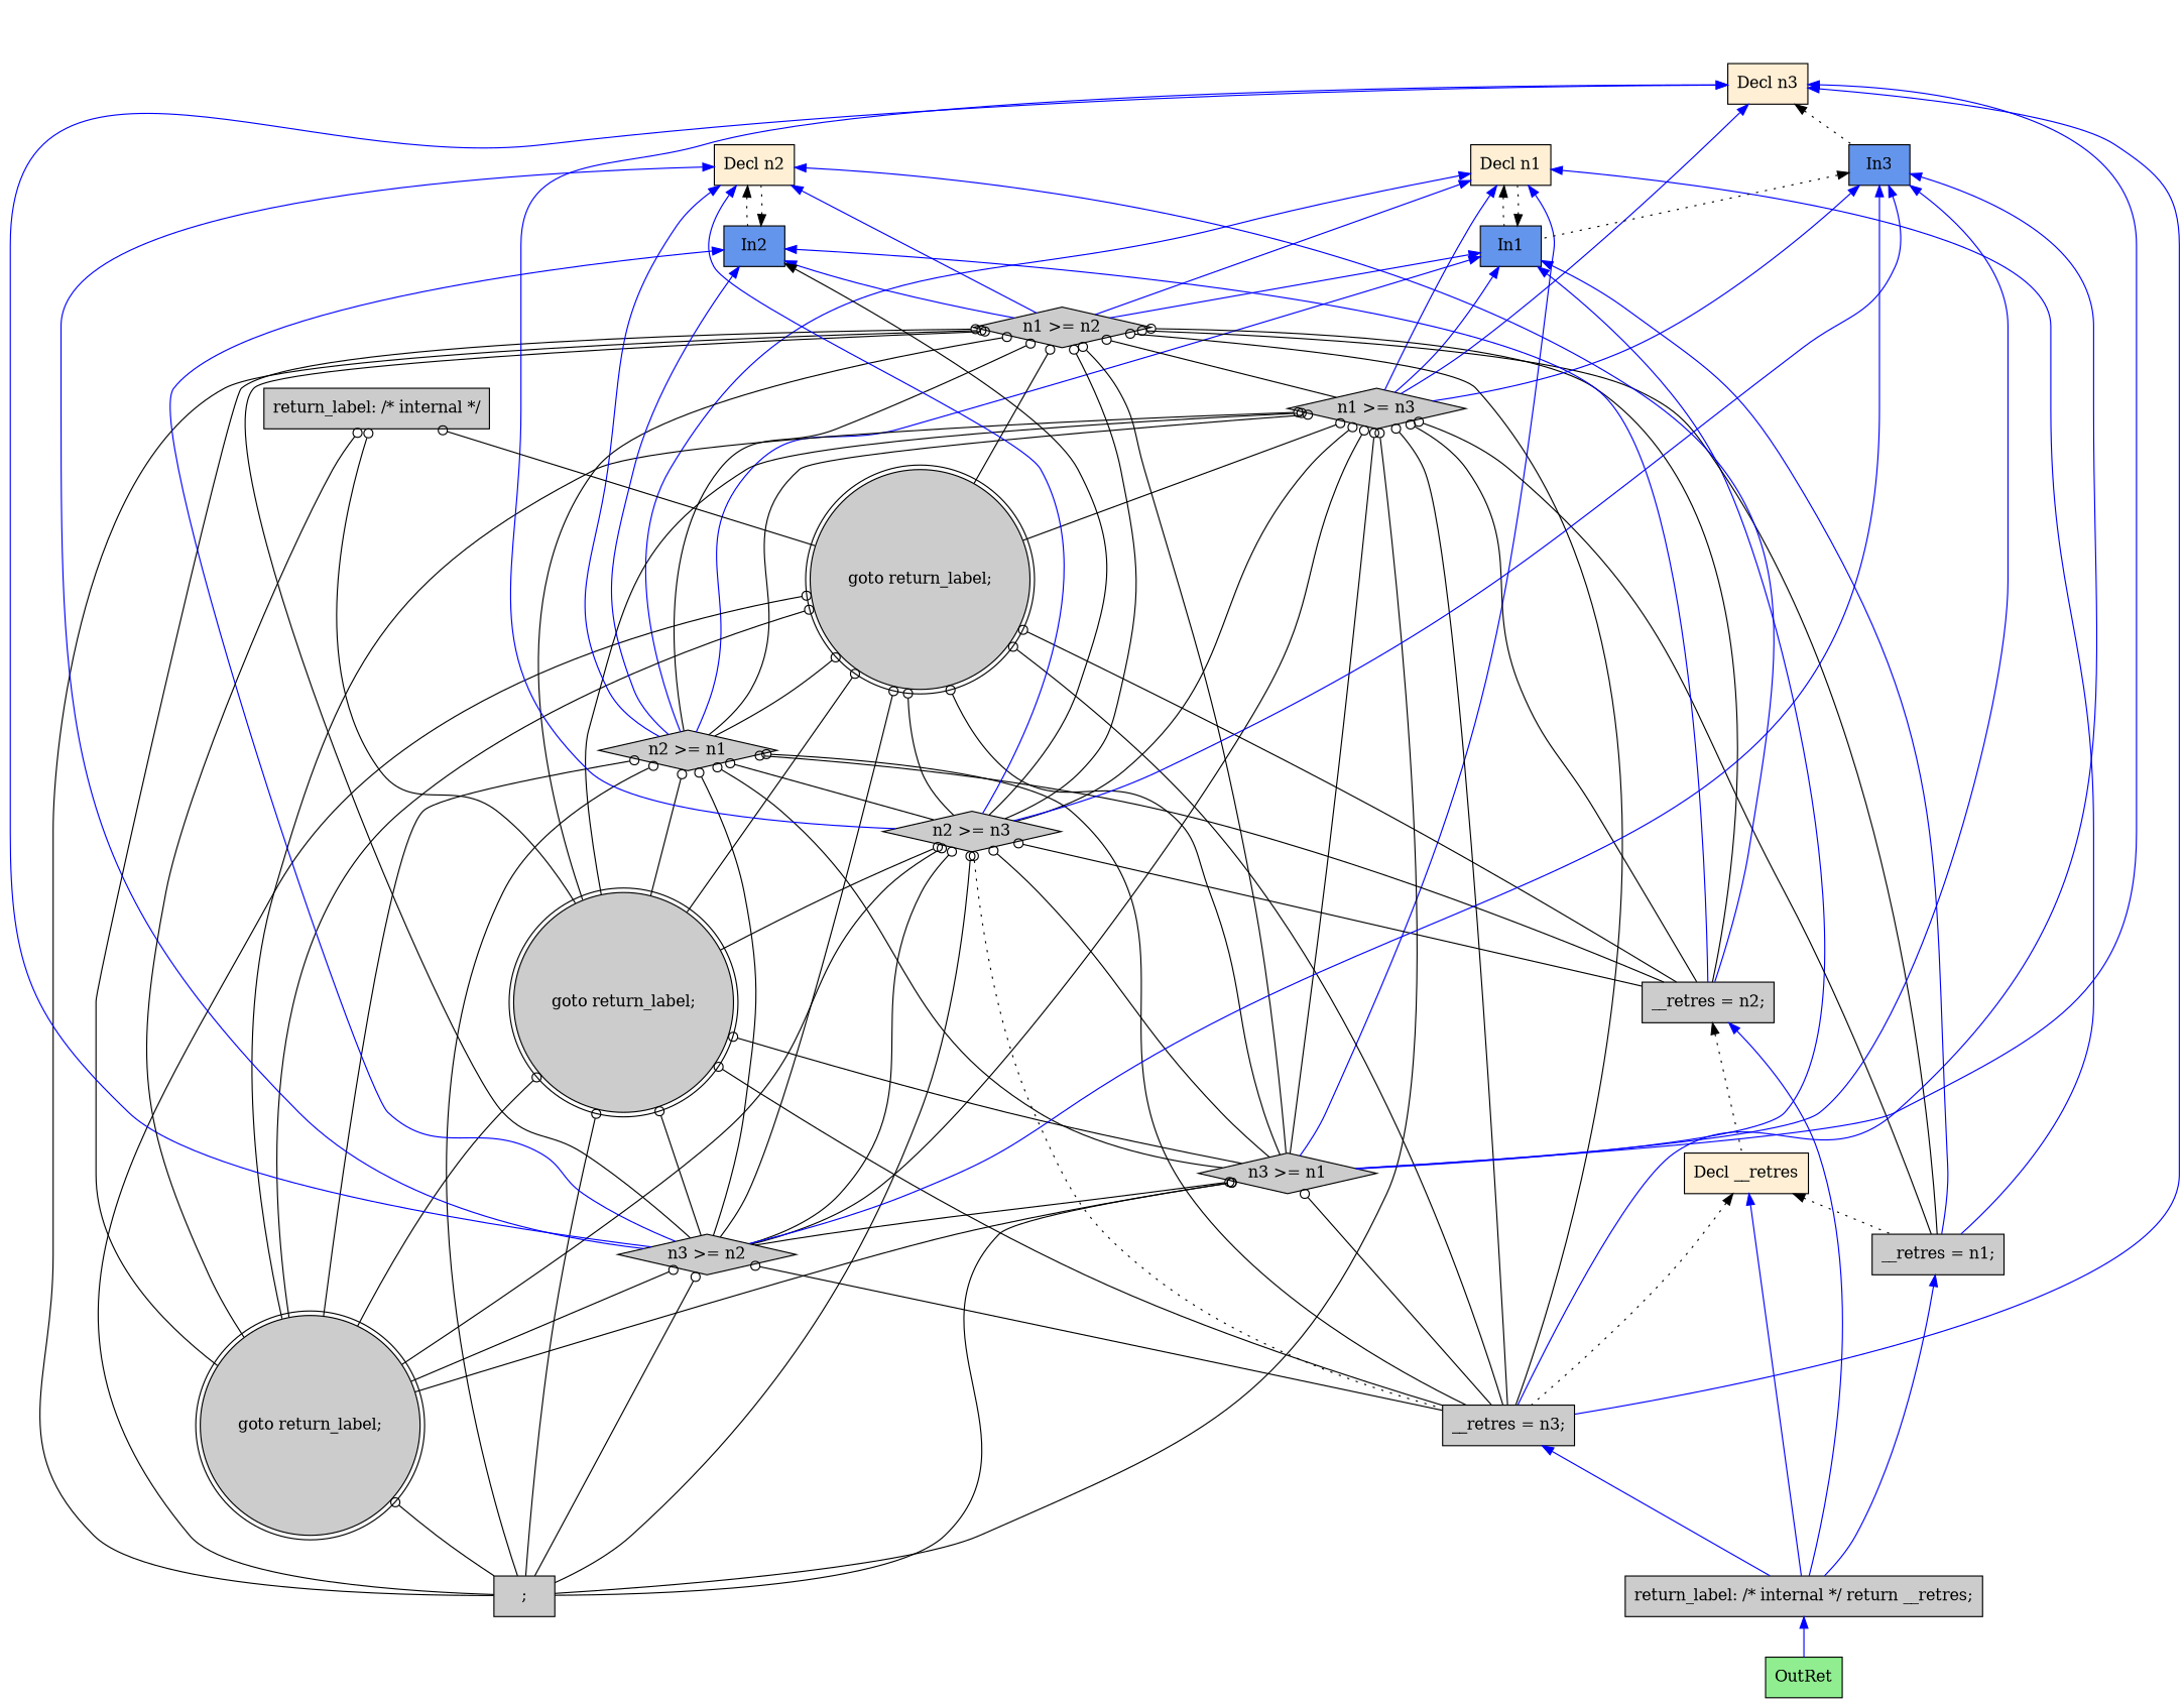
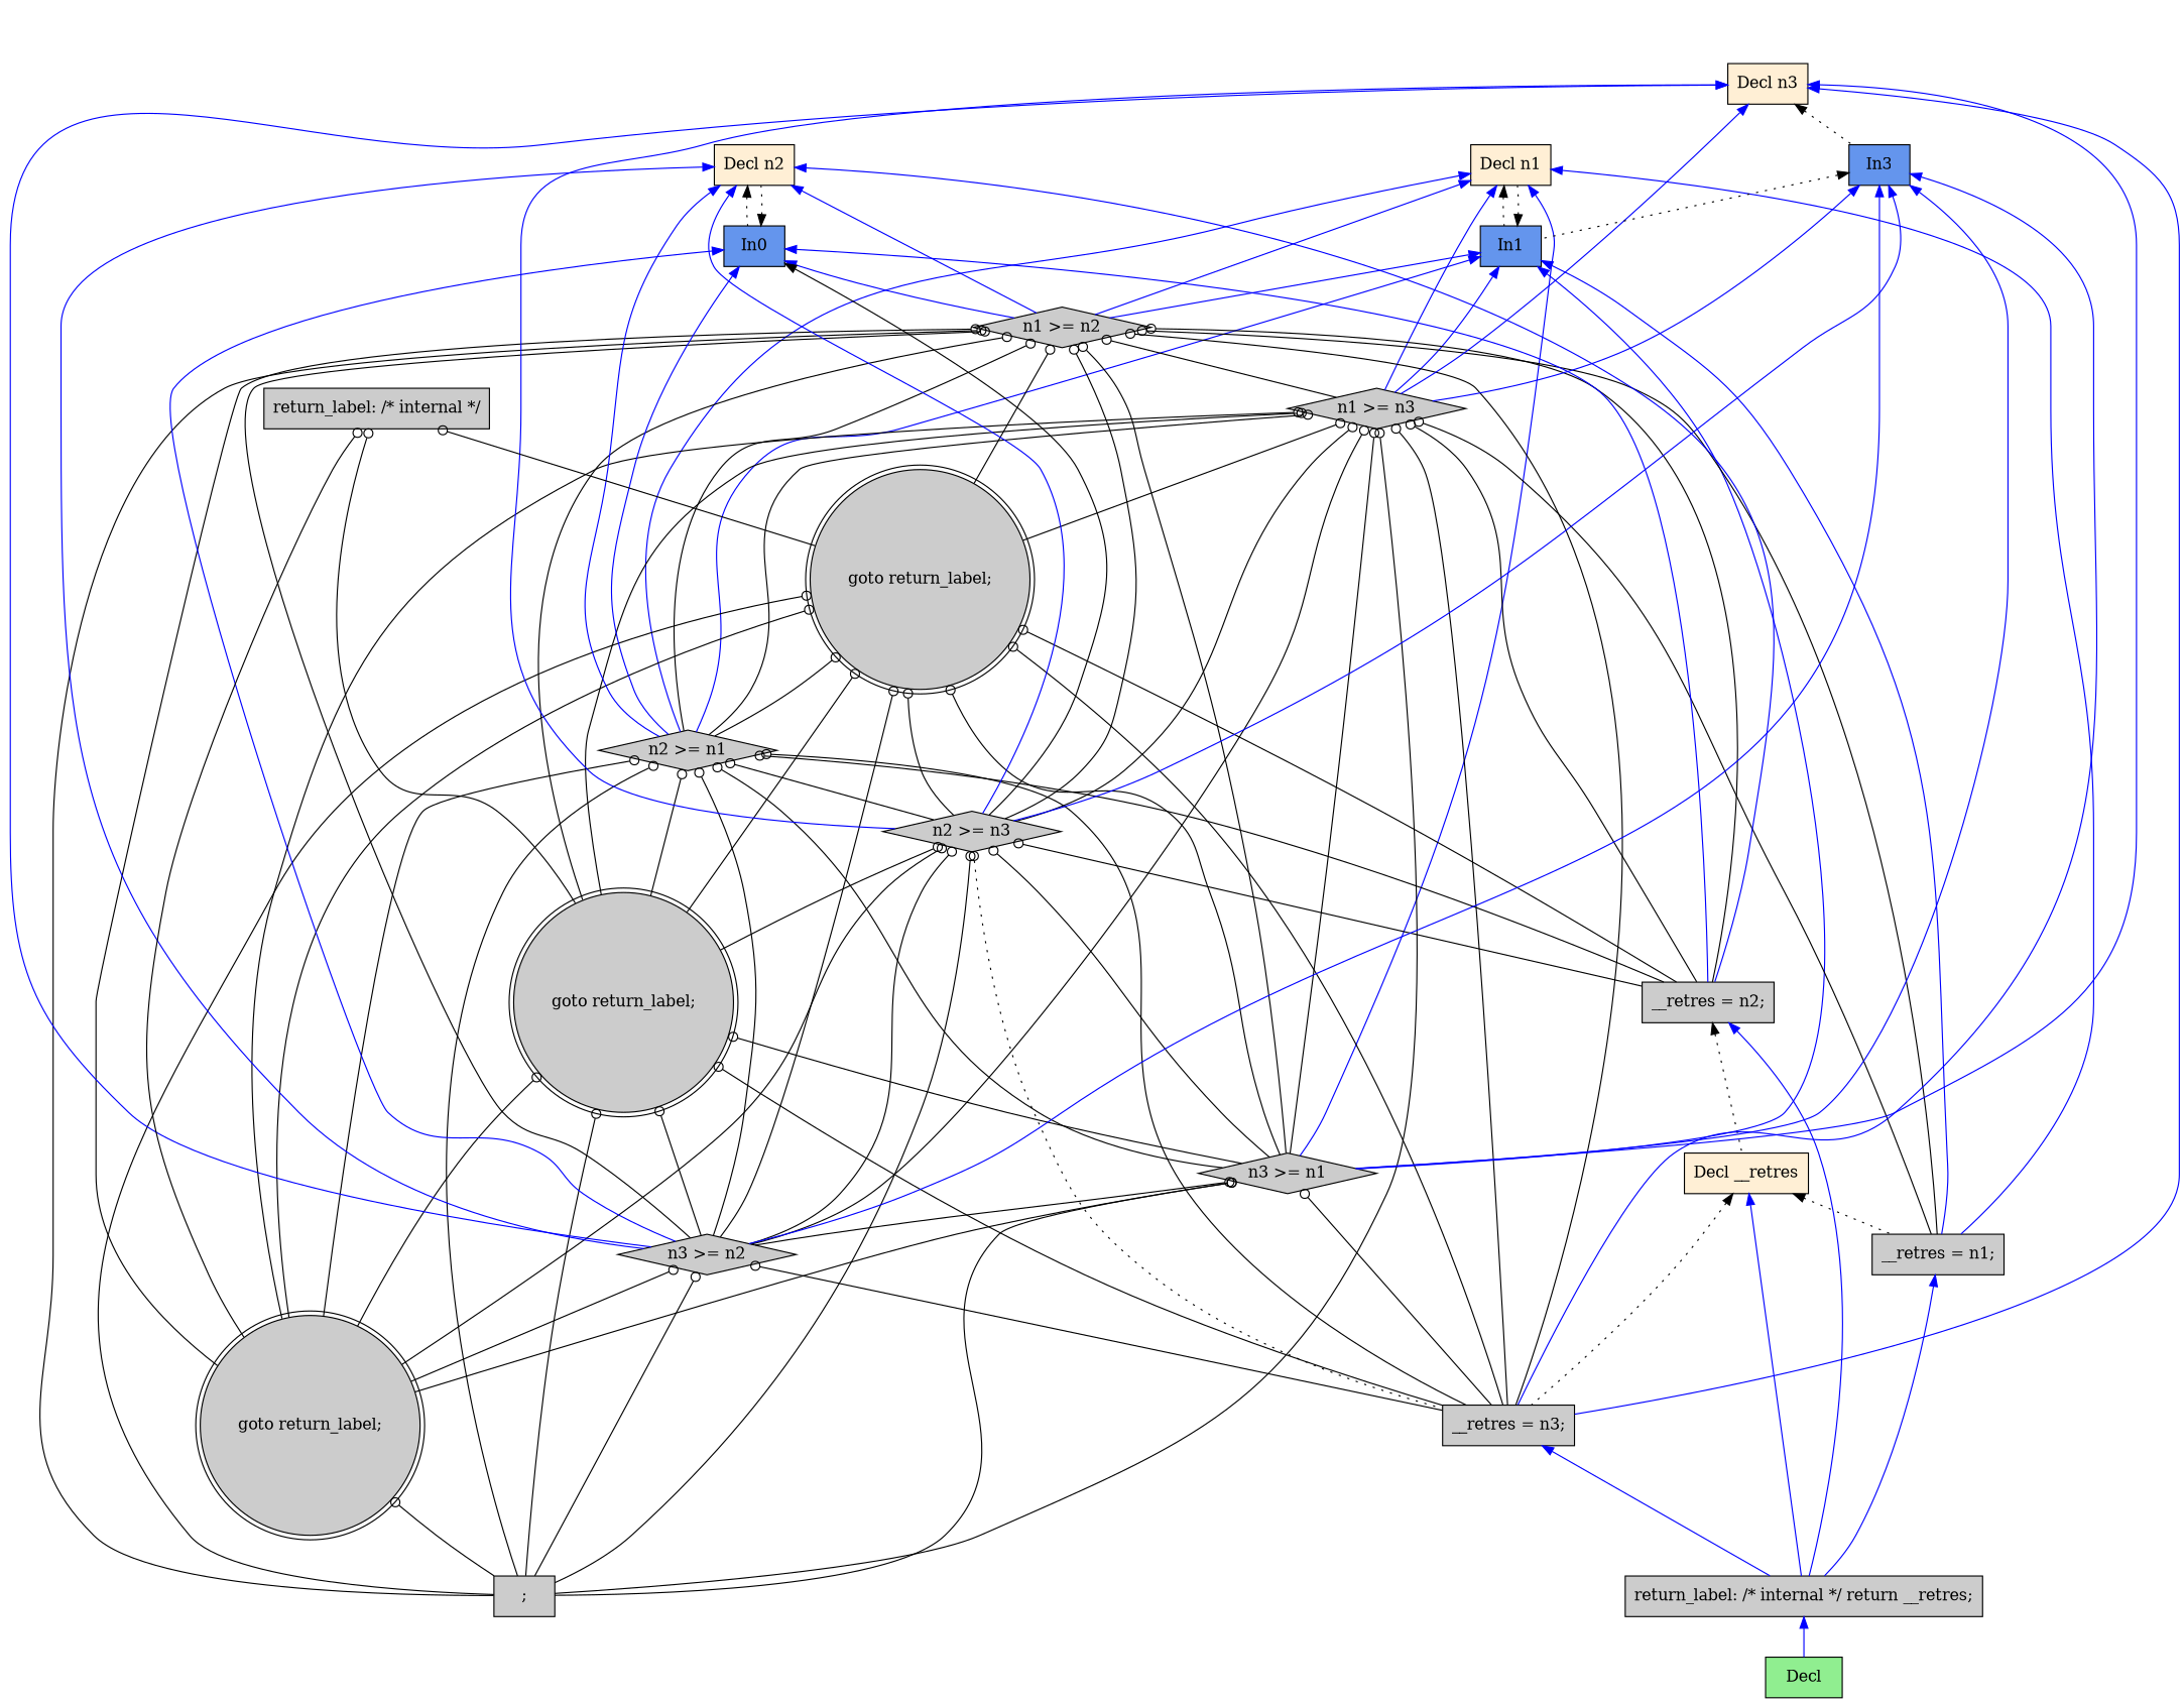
  digraph {
    rankdir=TB
    node [fillcolor="#CCCCCC" shape=box style=filled]
    edge [color="#000000" dir=back arrowtail=odot]
    n1 [fillcolor="#FFEFD5" label="Decl n1"]
    n2 [fillcolor="#6495ED" label=In1]
    n3 [label="n1 >= n2" shape=diamond]
    n4 [label="n1 >= n3" shape=diamond]
    n5 [label="n2 >= n1" shape=diamond]
    n6 [label="__retres = n1;"]
    n7 [label="n3 >= n1" shape=diamond]
    n8 [label="n2 >= n3" shape=diamond]
    n9 [label="__retres = n2;"]
    n10 [label="n3 >= n2" shape=diamond]
    n11 [label="__retres = n3;"]
    n12 [label="goto return_label;" shape=doublecircle]
    n13 [label=";"]
    n14 [label="goto return_label;" shape=doublecircle]
    n15 [label="goto return_label;" shape=doublecircle]
    n16 [label="return_label: /* internal */ return __retres;"]
    n17 [fillcolor="#FFEFD5" label="Decl n2"]
-   n18 [fillcolor="#6495ED" label=In2]
+   n18 [fillcolor="#6495ED" label=In0]
    n19 [fillcolor="#FFEFD5" label="Decl __retres"]
    n20 [fillcolor="#FFEFD5" label="Decl n3"]
    n21 [fillcolor="#6495ED" label=In3]
-   n22 [fillcolor="#90EE90" label=OutRet]
+   n22 [fillcolor="#90EE90" label=Decl]
    n23 [label="return_label: /* internal */"]
    n1 -> n2 [style=dotted arrowtail=""]
    n1 -> n3 [color="#0000FF" arrowtail=""]
    n1 -> n4 [color="#0000FF" arrowtail=""]
    n1 -> n5 [color="#0000FF" arrowtail=""]
    n1 -> n6 [color="#0000FF" arrowtail=""]
    n1 -> n7 [color="#0000FF" arrowtail=""]
    n2 -> n1 [style=dotted arrowtail=""]
    n2 -> n3 [color="#0000FF" arrowtail=""]
    n2 -> n4 [color="#0000FF" arrowtail=""]
    n2 -> n5 [color="#0000FF" arrowtail=""]
    n2 -> n6 [color="#0000FF" arrowtail=""]
    n2 -> n7 [color="#0000FF" arrowtail=""]
    n3 -> n4
    n3 -> n5
    n3 -> n6
    n3 -> n7
    n3 -> n8
    n3 -> n9
    n3 -> n10
    n3 -> n11
    n3 -> n12
    n3 -> n13
    n3 -> n14
    n3 -> n15
    n4 -> n5
    n4 -> n6
    n4 -> n7
    n4 -> n8
    n4 -> n9
    n4 -> n10
    n4 -> n11
    n4 -> n12
    n4 -> n13
    n4 -> n14
    n4 -> n15
    n5 -> n7
    n5 -> n8
    n5 -> n9
    n5 -> n10
    n5 -> n11
    n5 -> n13
    n5 -> n14
    n5 -> n15
    n6 -> n16 [color="#0000FF" arrowtail=""]
    n7 -> n10
    n7 -> n11
    n7 -> n13
    n7 -> n15
    n8 -> n7
    n8 -> n9
    n8 -> n10
    n8 -> n11 [style=dotted]
    n8 -> n13
    n8 -> n14
    n8 -> n15
    n9 -> n16 [color="#0000FF" arrowtail=""]
    n9 -> n19 [style=dotted arrowtail=""]
    n10 -> n11
    n10 -> n13
    n10 -> n15
    n11 -> n16 [color="#0000FF" arrowtail=""]
    n12 -> n5
    n12 -> n7
    n12 -> n8
    n12 -> n9
    n12 -> n10
    n12 -> n11
    n12 -> n13
    n12 -> n14
    n12 -> n15
    n14 -> n7
    n14 -> n10
    n14 -> n11
    n14 -> n13
    n14 -> n15
    n15 -> n13
    n16 -> n22 [color="#0000FF" arrowtail=""]
    n17 -> n3 [color="#0000FF" arrowtail=""]
    n17 -> n5 [color="#0000FF" arrowtail=""]
    n17 -> n8 [color="#0000FF" arrowtail=""]
    n17 -> n9 [color="#0000FF" arrowtail=""]
    n17 -> n10 [color="#0000FF" arrowtail=""]
    n17 -> n18 [style=dotted arrowtail=""]
    n18 -> n3 [color="#0000FF" arrowtail=""]
    n18 -> n5 [color="#0000FF" arrowtail=""]
    n18 -> n8 [arrowtail=""]
    n18 -> n9 [color="#0000FF" arrowtail=""]
    n18 -> n10 [color="#0000FF" arrowtail=""]
    n18 -> n17 [style=dotted arrowtail=""]
    n19 -> n6 [style=dotted arrowtail=""]
    n19 -> n11 [style=dotted arrowtail=""]
    n19 -> n16 [color="#0000FF" arrowtail=""]
    n20 -> n4 [color="#0000FF" arrowtail=""]
    n20 -> n7 [color="#0000FF" arrowtail=""]
    n20 -> n8 [color="#0000FF" arrowtail=""]
    n20 -> n10 [color="#0000FF" arrowtail=""]
    n20 -> n11 [color="#0000FF" arrowtail=""]
    n20 -> n21 [style=dotted arrowtail=""]
    n21 -> n2 [style=dotted arrowtail=""]
    n21 -> n4 [color="#0000FF" arrowtail=""]
    n21 -> n7 [color="#0000FF" arrowtail=""]
    n21 -> n8 [color="#0000FF" arrowtail=""]
    n21 -> n10 [color="#0000FF" arrowtail=""]
    n21 -> n11 [color="#0000FF" arrowtail=""]
    n23 -> n12
    n23 -> n14
    n23 -> n15
  }
